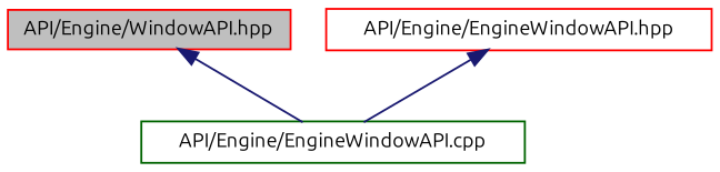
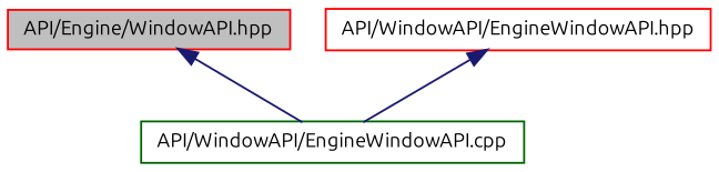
  digraph {
    fontname=Ubuntu
    node [color=red fillcolor=white fontname=Ubuntu fontsize=10 shape=record style=filled]
    edge [color=midnightblue dir=back fontname=Ubuntu fontsize=10 labelfontname=Helvetica labelfontsize=10 style=solid]
    n1 [fillcolor=grey75 fontcolor=black height=0.2 label="API/Engine/WindowAPI.hpp" width=0.4]
-   n2 [color=darkgreen height=0.2 label="API/Engine/EngineWindowAPI.cpp" width=0.4]
-   n3 [height=0.2 label="API/Engine/EngineWindowAPI.hpp" width=0.4]
+   n2 [color=darkgreen height=0.2 label="API/WindowAPI/EngineWindowAPI.cpp" width=0.4]
+   n3 [height=0.2 label="API/WindowAPI/EngineWindowAPI.hpp" width=0.4]
    n1 -> n2
    n3 -> n2
  }
